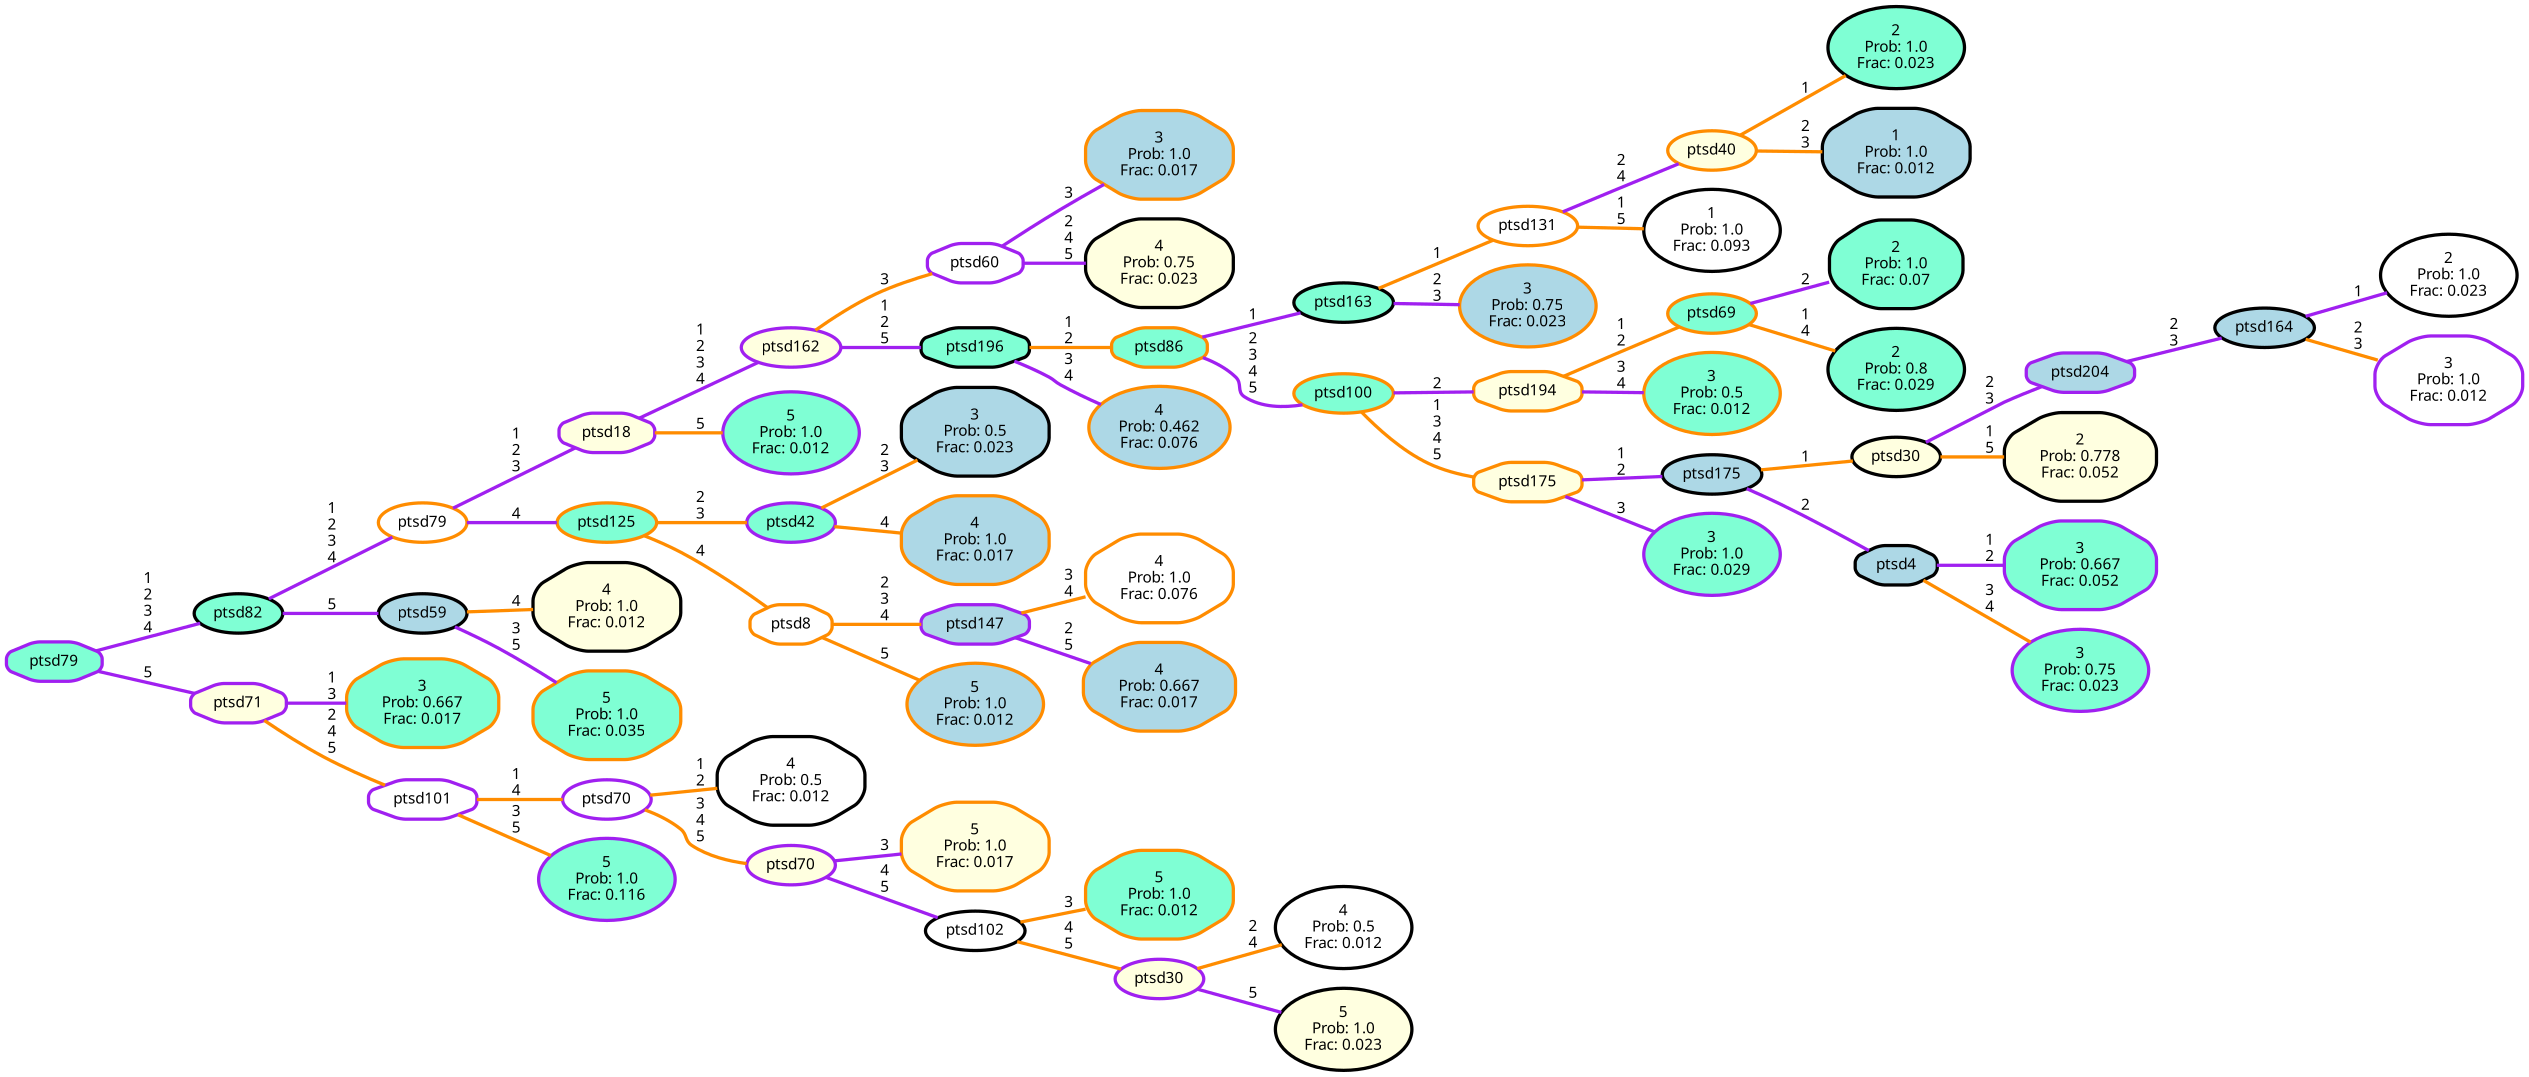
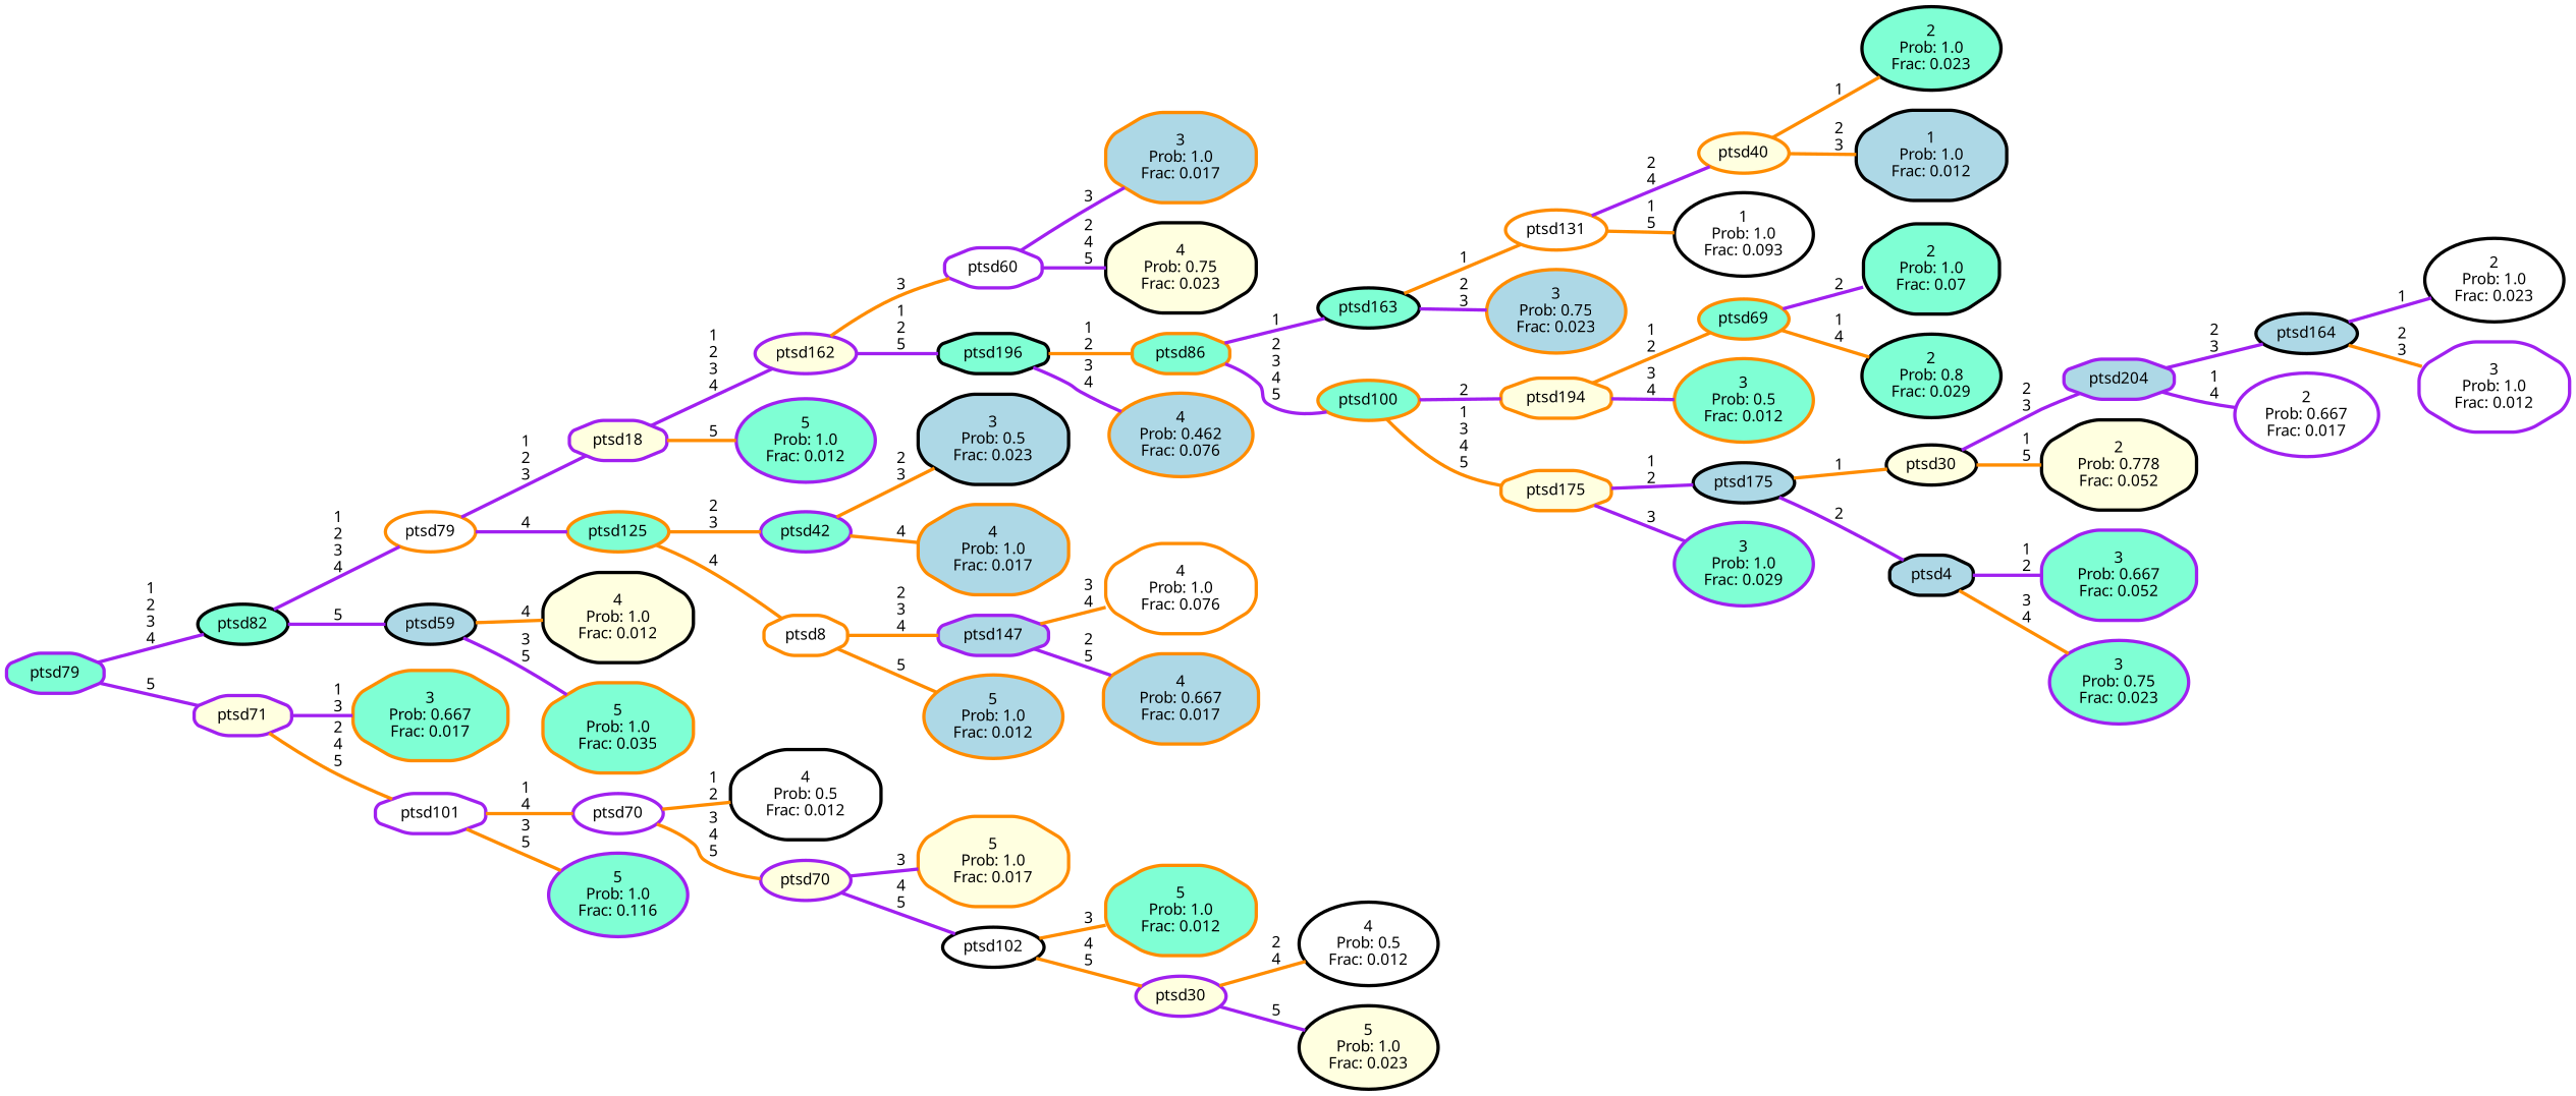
  graph {
    fontname="Noto Sans"
    rankdir=LR
    ranksep="0 equally"
    splines=straight
    node [color=darkorange fillcolor=aquamarine fontcolor=black fontname="Noto Sans" penwidth=3 shape=ellipse style="filled, rounded"]
    edge [color=purple fontname="Noto Sans" penwidth=3]
    n1 [fillcolor=lightblue label="3\nProb: 1.0\nFrac: 0.017" shape=octagon]
    n2 [color=purple fillcolor=white label=ptsd60 shape=octagon]
    n3 [color=black fillcolor=lightyellow label="4\nProb: 0.75\nFrac: 0.023" shape=octagon]
    n4 [color=purple fillcolor=lightyellow label=ptsd162]
    n5 [color=black label=ptsd196 shape=octagon]
    n6 [label=ptsd86 shape=octagon]
    n7 [fillcolor=lightblue label="4\nProb: 0.462\nFrac: 0.076"]
    n8 [color=black label="2\nProb: 1.0\nFrac: 0.023"]
    n9 [fillcolor=lightyellow label=ptsd40]
    n10 [color=black fillcolor=lightblue label="1\nProb: 1.0\nFrac: 0.012" shape=octagon]
    n11 [fillcolor=white label=ptsd131]
    n12 [color=black fillcolor=white label="1\nProb: 1.0\nFrac: 0.093"]
    n13 [color=black label=ptsd163]
    n14 [fillcolor=lightblue label="3\nProb: 0.75\nFrac: 0.023"]
    n15 [label=ptsd100]
    n16 [fillcolor=lightyellow label=ptsd194 shape=octagon]
    n17 [fillcolor=lightyellow label=ptsd175 shape=octagon]
    n18 [color=black label="2\nProb: 1.0\nFrac: 0.07" shape=octagon]
    n19 [label=ptsd69]
    n20 [color=black label="2\nProb: 0.8\nFrac: 0.029"]
    n21 [label="3\nProb: 0.5\nFrac: 0.012"]
    n22 [color=black fillcolor=lightblue label=ptsd175]
    n23 [color=purple label="3\nProb: 1.0\nFrac: 0.029"]
    n24 [color=black fillcolor=white label="2\nProb: 1.0\nFrac: 0.023"]
    n25 [color=black fillcolor=lightblue label=ptsd164]
    n26 [color=purple fillcolor=white label="3\nProb: 1.0\nFrac: 0.012" shape=octagon]
    n27 [color=purple fillcolor=lightblue label=ptsd204 shape=octagon]
+   n28 [color=purple fillcolor=white label="2\nProb: 0.667\nFrac: 0.017"]
    n29 [color=black fillcolor=lightyellow label=ptsd30]
    n30 [color=black fillcolor=lightyellow label="2\nProb: 0.778\nFrac: 0.052" shape=octagon]
    n31 [color=black fillcolor=lightblue label=ptsd4 shape=octagon]
    n32 [color=purple label="3\nProb: 0.667\nFrac: 0.052" shape=octagon]
    n33 [color=purple label="3\nProb: 0.75\nFrac: 0.023"]
    n34 [color=purple fillcolor=lightyellow label=ptsd18 shape=octagon]
    n35 [color=purple label="5\nProb: 1.0\nFrac: 0.012"]
    n36 [fillcolor=white label=ptsd79]
    n37 [label=ptsd125]
    n38 [color=purple label=ptsd42]
    n39 [fillcolor=white label=ptsd8 shape=octagon]
    n40 [color=black fillcolor=lightblue label="3\nProb: 0.5\nFrac: 0.023" shape=octagon]
    n41 [fillcolor=lightblue label="4\nProb: 1.0\nFrac: 0.017" shape=octagon]
    n42 [color=purple fillcolor=lightblue label=ptsd147 shape=octagon]
    n43 [fillcolor=lightblue label="5\nProb: 1.0\nFrac: 0.012"]
    n44 [fillcolor=white label="4\nProb: 1.0\nFrac: 0.076" shape=octagon]
    n45 [fillcolor=lightblue label="4\nProb: 0.667\nFrac: 0.017" shape=octagon]
    n46 [color=black label=ptsd82]
    n47 [color=black fillcolor=lightblue label=ptsd59]
    n48 [color=black fillcolor=lightyellow label="4\nProb: 1.0\nFrac: 0.012" shape=octagon]
    n49 [label="5\nProb: 1.0\nFrac: 0.035" shape=octagon]
    n50 [color=purple label=ptsd79 shape=octagon]
    n51 [color=purple fillcolor=lightyellow label=ptsd71 shape=octagon]
    n52 [label="3\nProb: 0.667\nFrac: 0.017" shape=octagon]
    n53 [color=purple fillcolor=white label=ptsd101 shape=octagon]
    n54 [color=purple fillcolor=white label=ptsd70]
    n55 [color=purple label="5\nProb: 1.0\nFrac: 0.116"]
    n56 [color=black fillcolor=white label="4\nProb: 0.5\nFrac: 0.012" shape=octagon]
    n57 [color=purple fillcolor=lightyellow label=ptsd70]
    n58 [fillcolor=lightyellow label="5\nProb: 1.0\nFrac: 0.017" shape=octagon]
    n59 [color=black fillcolor=white label=ptsd102]
    n60 [label="5\nProb: 1.0\nFrac: 0.012" shape=octagon]
    n61 [color=purple fillcolor=lightyellow label=ptsd30]
    n62 [color=black fillcolor=white label="4\nProb: 0.5\nFrac: 0.012"]
    n63 [color=black fillcolor=lightyellow label="5\nProb: 1.0\nFrac: 0.023"]
    subgraph sub_1 {
      rank=same
    }
    n2 -- n1 [label=" 3"]
    n2 -- n3 [label=" 2\n 4\n 5"]
    n4 -- n2 [color=darkorange label=" 3"]
    n4 -- n5 [label=" 1\n 2\n 5"]
    n5 -- n6 [color=darkorange label=" 1\n 2"]
    n5 -- n7 [label=" 3\n 4"]
    n6 -- n13 [label=" 1"]
    n6 -- n15 [label=" 2\n 3\n 4\n 5"]
    n9 -- n8 [color=darkorange label=" 1"]
    n9 -- n10 [color=darkorange label=" 2\n 3"]
    n11 -- n9 [label=" 2\n 4"]
    n11 -- n12 [color=darkorange label=" 1\n 5"]
    n13 -- n11 [color=darkorange label=" 1"]
    n13 -- n14 [label=" 2\n 3"]
    n15 -- n16 [label=" 2"]
    n15 -- n17 [color=darkorange label=" 1\n 3\n 4\n 5"]
    n16 -- n19 [color=darkorange label=" 1\n 2"]
    n16 -- n21 [label=" 3\n 4"]
    n17 -- n22 [label=" 1\n 2"]
    n17 -- n23 [label=" 3"]
    n19 -- n18 [label=" 2"]
    n19 -- n20 [color=darkorange label=" 1\n 4"]
    n22 -- n29 [color=darkorange label=" 1"]
    n22 -- n31 [label=" 2"]
    n25 -- n24 [label=" 1"]
    n25 -- n26 [color=darkorange label=" 2\n 3"]
    n27 -- n25 [label=" 2\n 3"]
+   n27 -- n28 [label=" 1\n 4"]
    n29 -- n27 [label=" 2\n 3"]
    n29 -- n30 [color=darkorange label=" 1\n 5"]
    n31 -- n32 [label=" 1\n 2"]
    n31 -- n33 [color=darkorange label=" 3\n 4"]
    n34 -- n4 [label=" 1\n 2\n 3\n 4"]
    n34 -- n35 [color=darkorange label=" 5"]
    n36 -- n34 [label=" 1\n 2\n 3"]
    n36 -- n37 [label=" 4"]
    n37 -- n38 [color=darkorange label=" 2\n 3"]
    n37 -- n39 [color=darkorange label=" 4"]
    n38 -- n40 [color=darkorange label=" 2\n 3"]
    n38 -- n41 [color=darkorange label=" 4"]
    n39 -- n42 [color=darkorange label=" 2\n 3\n 4"]
    n39 -- n43 [color=darkorange label=" 5"]
    n42 -- n44 [color=darkorange label=" 3\n 4"]
    n42 -- n45 [label=" 2\n 5"]
    n46 -- n36 [label=" 1\n 2\n 3\n 4"]
    n46 -- n47 [label=" 5"]
    n47 -- n48 [color=darkorange label=" 4"]
    n47 -- n49 [label=" 3\n 5"]
    n50 -- n46 [label=" 1\n 2\n 3\n 4"]
    n50 -- n51 [label=" 5"]
    n51 -- n52 [label=" 1\n 3"]
    n51 -- n53 [color=darkorange label=" 2\n 4\n 5"]
    n53 -- n54 [color=darkorange label=" 1\n 4"]
    n53 -- n55 [color=darkorange label=" 3\n 5"]
    n54 -- n56 [color=darkorange label=" 1\n 2"]
    n54 -- n57 [color=darkorange label=" 3\n 4\n 5"]
    n57 -- n58 [label=" 3"]
    n57 -- n59 [label=" 4\n 5"]
    n59 -- n60 [color=darkorange label=" 3"]
    n59 -- n61 [color=darkorange label=" 4\n 5"]
    n61 -- n62 [color=darkorange label=" 2\n 4"]
    n61 -- n63 [label=" 5"]
  }
